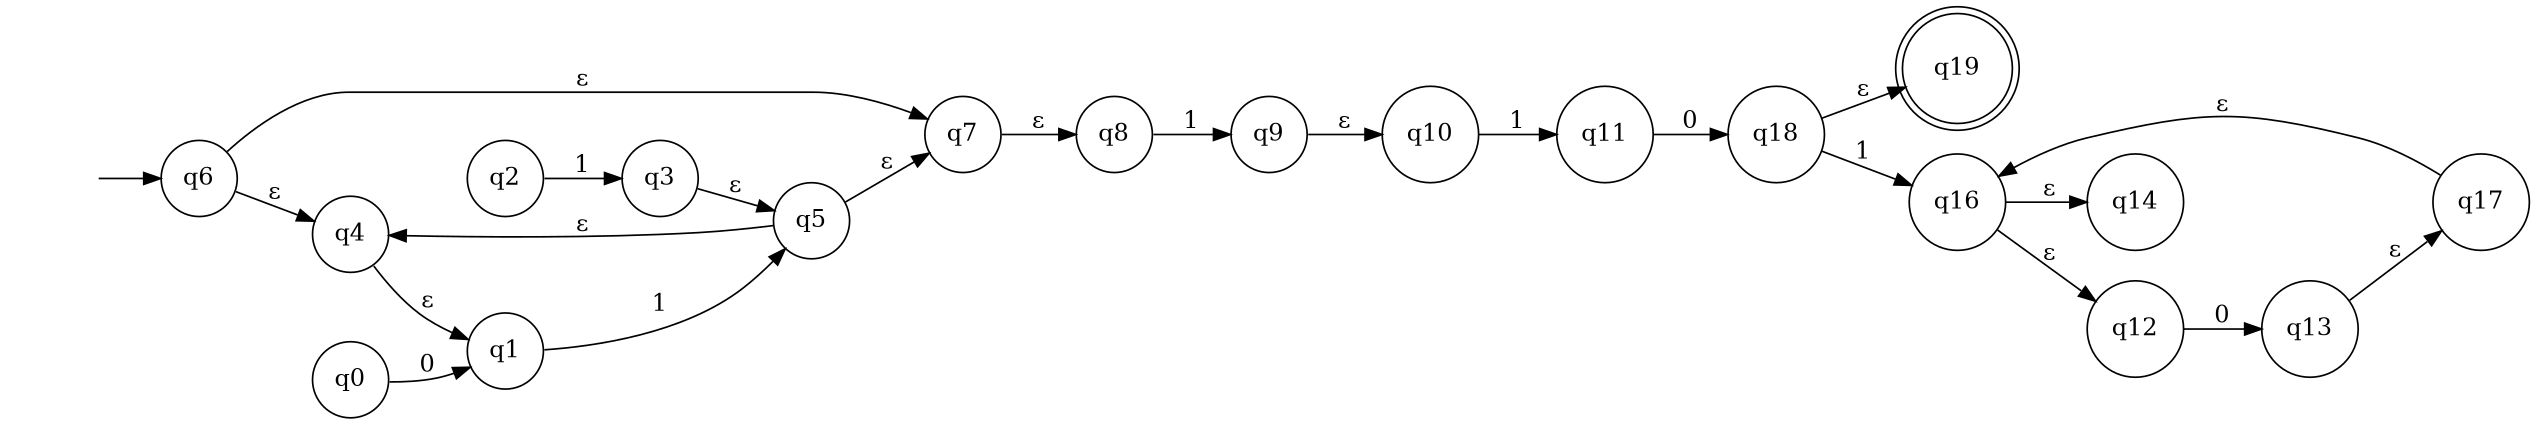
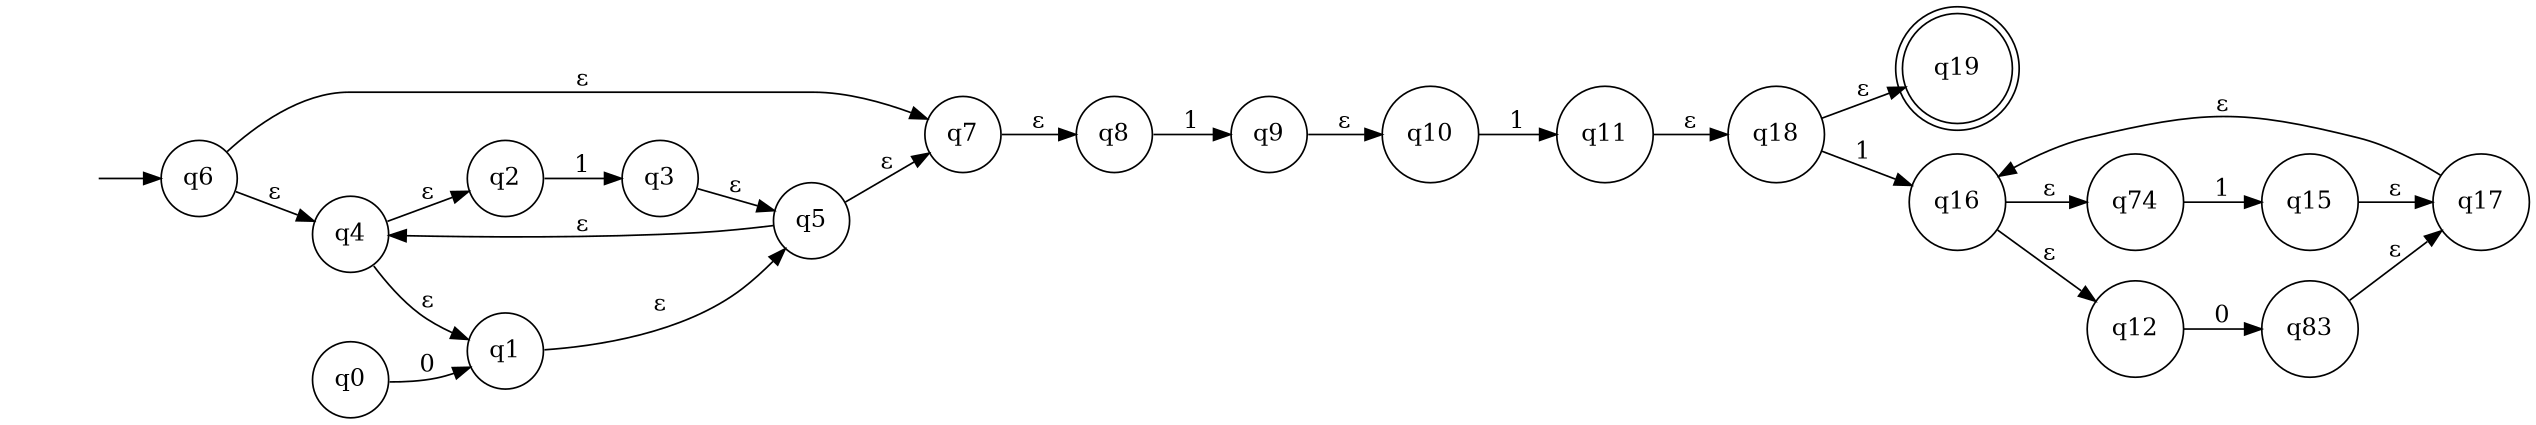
  digraph {
    rankdir=LR
    node [shape=circle]
    "" [shape=plaintext]
    n2 [label=q6]
    n3 [label=q7]
    n4 [label=q4]
    n5 [label=q19 shape=doublecircle]
    n6 [label=q3]
    n7 [label=q5]
    n8 [label=q8]
    n9 [label=q2]
    n10 [label=q1]
-   n11 [label=q14]
+   n11 [label=q74]
+   n12 [label=q15]
    n13 [label=q17]
    n14 [label=q9]
    n15 [label=q0]
    n16 [label=q16]
    n17 [label=q12]
    n18 [label=q10]
    n19 [label=q11]
    n20 [label=q18]
-   n21 [label=q13]
+   n21 [label=q83]
    "" -> n2
    n2 -> n3 [label="ε"]
    n2 -> n4 [label="ε"]
    n3 -> n8 [label="ε"]
+   n4 -> n9 [label="ε"]
    n4 -> n10 [label="ε"]
    n6 -> n7 [label="ε"]
    n7 -> n3 [label="ε"]
    n7 -> n4 [label="ε"]
    n8 -> n14 [label=1]
    n9 -> n6 [label=1]
-   n10 -> n7 [label=1]
+   n10 -> n7 [label="ε"]
+   n11 -> n12 [label=1]
+   n12 -> n13 [label="ε"]
    n13 -> n16 [label="ε"]
    n14 -> n18 [label="ε"]
    n15 -> n10 [label=0]
    n16 -> n11 [label="ε"]
    n16 -> n17 [label="ε"]
    n17 -> n21 [label=0]
    n18 -> n19 [label=1]
-   n19 -> n20 [label=0]
+   n19 -> n20 [label="ε"]
    n20 -> n5 [label="ε"]
    n20 -> n16 [label=1]
    n21 -> n13 [label="ε"]
  }
